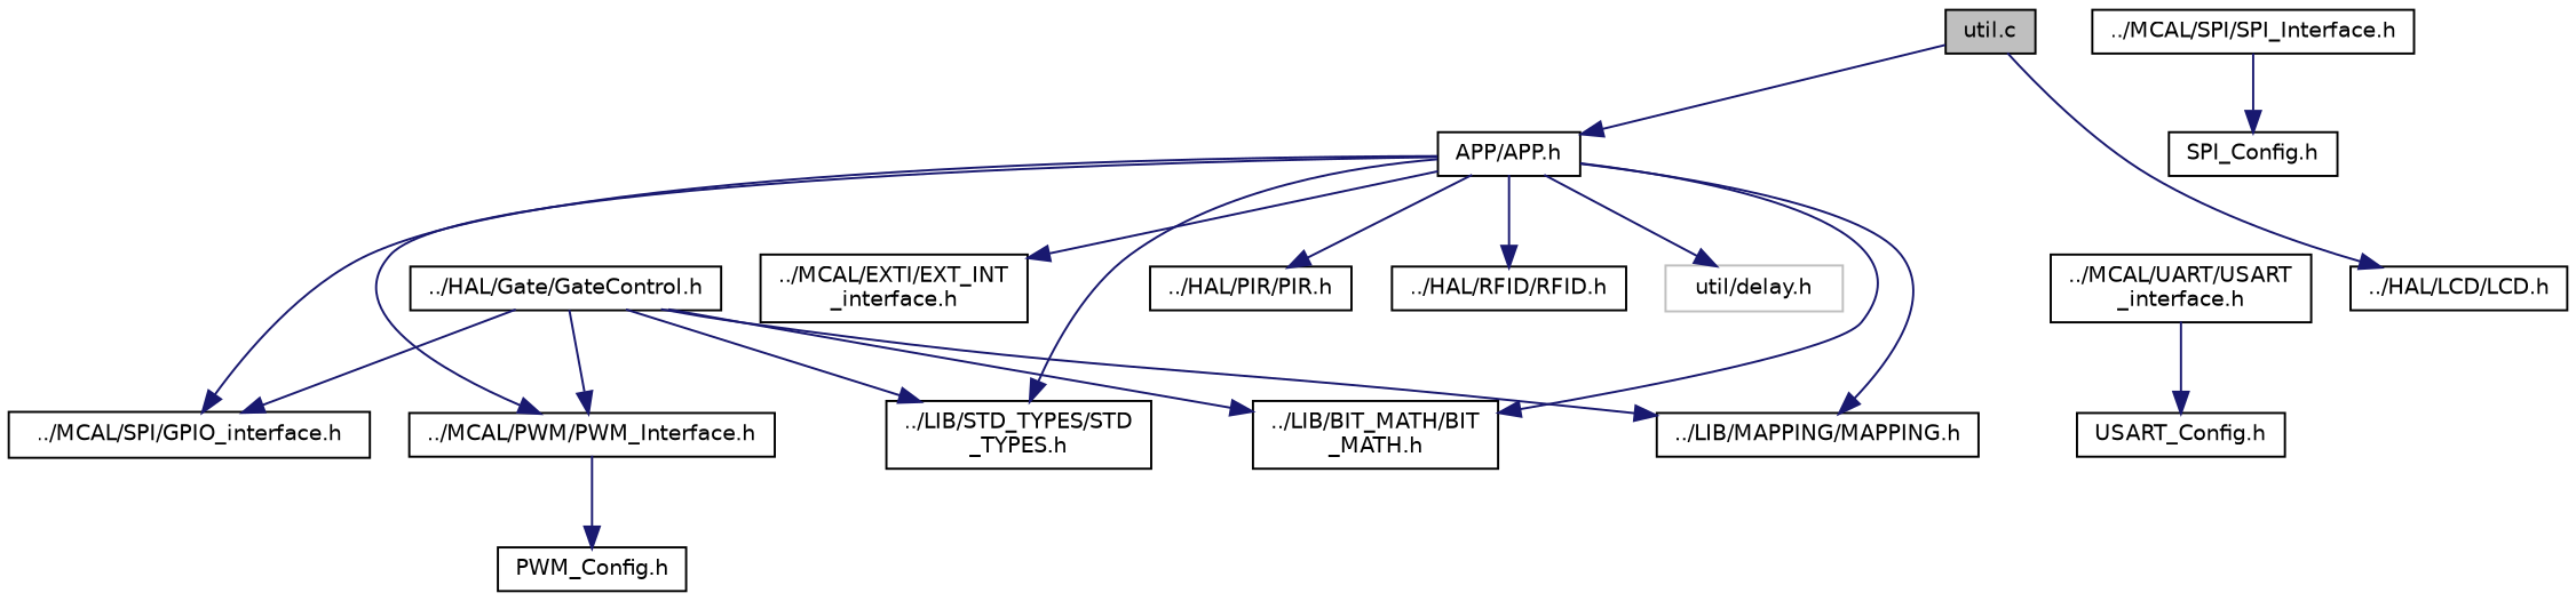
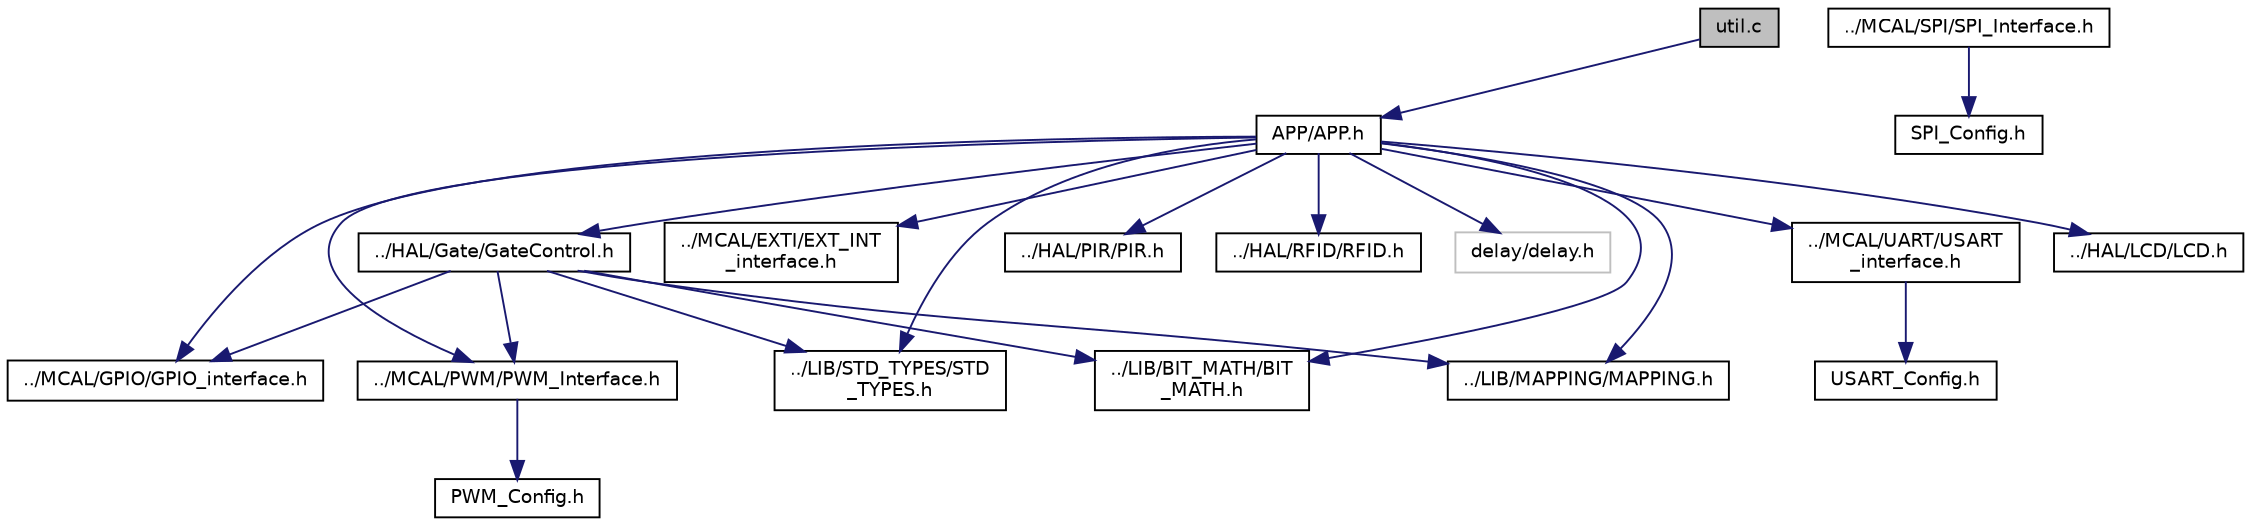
  digraph {
    node [color=black fillcolor=white fontname=Helvetica fontsize=10 shape=record style=filled]
    edge [color=midnightblue fontname=Helvetica fontsize=10 labelfontname=Helvetica labelfontsize=10 style=solid]
    n1 [fillcolor=grey75 fontcolor=black height=0.2 label="util.c" width=0.4]
    n2 [height=0.2 label="APP/APP.h" width=0.4]
    n3 [height=0.2 label="../LIB/STD_TYPES/STD\l_TYPES.h" width=0.4]
    n4 [height=0.2 label="../LIB/BIT_MATH/BIT\l_MATH.h" width=0.4]
    n5 [height=0.2 label="../LIB/MAPPING/MAPPING.h" width=0.4]
-   n6 [height=0.2 label="../MCAL/SPI/GPIO_interface.h" width=0.4]
+   n6 [height=0.2 label="../MCAL/GPIO/GPIO_interface.h" width=0.4]
    n7 [height=0.2 label="../MCAL/EXTI/EXT_INT\l_interface.h" width=0.4]
    n8 [height=0.2 label="../MCAL/UART/USART\l_interface.h" width=0.4]
    n9 [height=0.2 label="../MCAL/PWM/PWM_Interface.h" width=0.4]
    n10 [height=0.2 label="../HAL/PIR/PIR.h" width=0.4]
    n11 [height=0.2 label="../HAL/RFID/RFID.h" width=0.4]
    n12 [height=0.2 label="../HAL/Gate/GateControl.h" width=0.4]
    n13 [height=0.2 label="../HAL/LCD/LCD.h" width=0.4]
-   n14 [color=grey75 height=0.2 label="util/delay.h" width=0.4]
+   n14 [color=grey75 height=0.2 label="delay/delay.h" width=0.4]
    n15 [height=0.2 label="USART_Config.h" width=0.4]
    n16 [height=0.2 label="PWM_Config.h" width=0.4]
    n17 [height=0.2 label="../MCAL/SPI/SPI_Interface.h" width=0.4]
    n18 [height=0.2 label="SPI_Config.h" width=0.4]
    n1 -> n2
    n2 -> n3
    n2 -> n4
    n2 -> n5
    n2 -> n6
    n2 -> n7
+   n2 -> n8
    n2 -> n9
    n2 -> n10
    n2 -> n11
-   n1 -> n13
+   n2 -> n12
+   n2 -> n13
    n2 -> n14
    n8 -> n15
    n9 -> n16
    n12 -> n3
    n12 -> n4
    n12 -> n5
    n12 -> n6
    n12 -> n9
    n17 -> n18
  }
